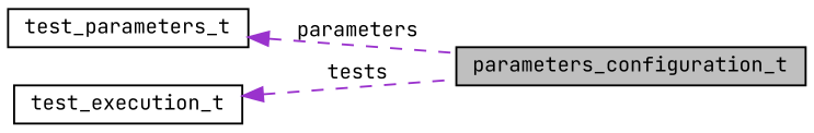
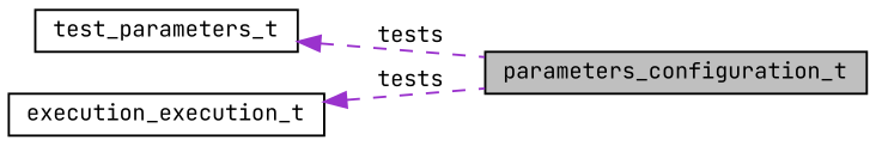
  digraph {
    fontname="JetBrains Mono"
    rankdir=LR
    node [color=black fontname="JetBrains Mono" fontsize=10 shape=record]
    edge [color=darkorchid3 dir=back fontname="JetBrains Mono" fontsize=10 labelfontname=Helvetica labelfontsize=10 style=dashed]
    n1 [fillcolor=grey75 fontcolor=black height=0.2 label=parameters_configuration_t style=filled width=0.4]
    n2 [height=0.2 label=test_parameters_t width=0.4]
-   n3 [height=0.2 label=test_execution_t width=0.4]
-   n2 -> n1 [label=" parameters"]
+   n3 [height=0.2 label=execution_execution_t width=0.4]
+   n2 -> n1 [label=" tests"]
    n3 -> n1 [label=" tests"]
  }
